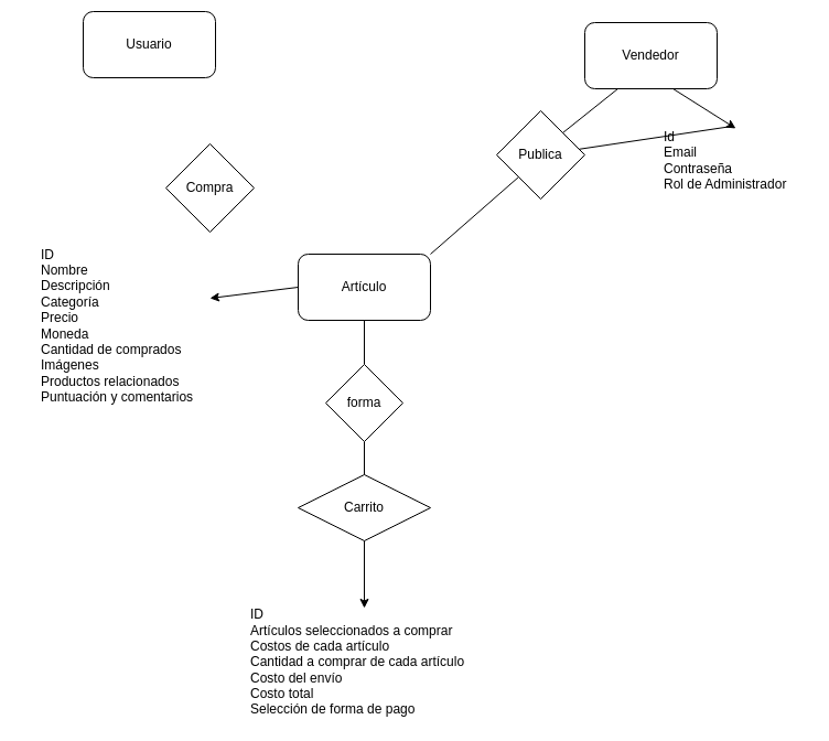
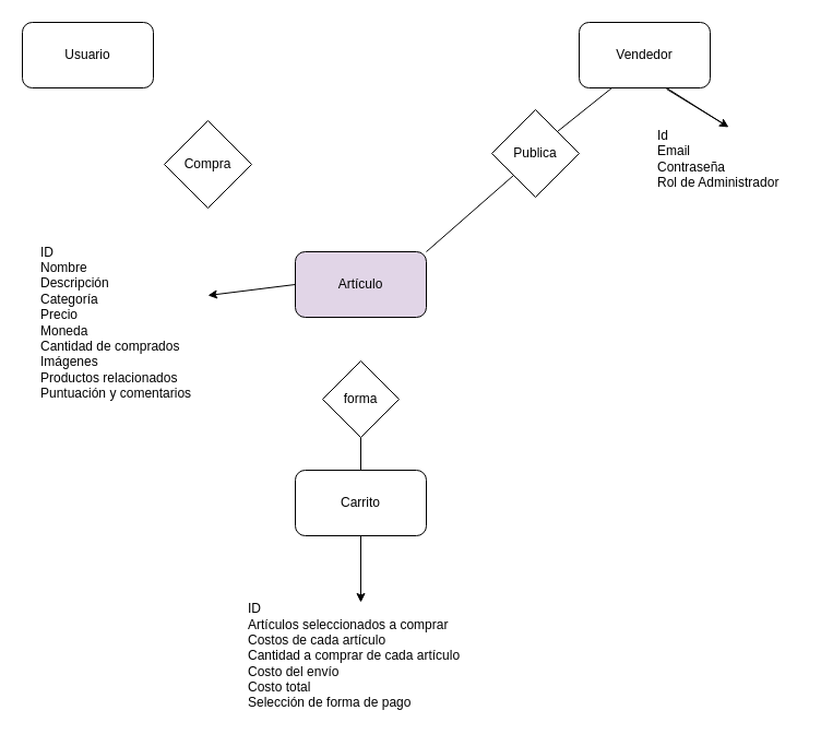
  <mxCell id="0" />
  <mxCell id="1" parent="0" />
- <mxCell id="2" value="Usuario" style="rounded=1;whiteSpace=wrap;html=1;" vertex="1" parent="1"><mxGeometry x="75" y="10" width="120" height="60" as="geometry" /></mxCell>
- <mxCell id="3" value="Artículo" style="rounded=1;whiteSpace=wrap;html=1;" vertex="1" parent="1"><mxGeometry x="270" y="230" width="120" height="60" as="geometry" /></mxCell>
+ <mxCell id="2" value="Usuario" style="rounded=1;whiteSpace=wrap;html=1;" vertex="1" parent="1"><mxGeometry x="20" y="20" width="120" height="60" as="geometry" /></mxCell>
+ <mxCell id="3" value="Artículo" style="rounded=1;whiteSpace=wrap;html=1;fillColor=#e1d5e7;" vertex="1" parent="1"><mxGeometry x="270" y="230" width="120" height="60" as="geometry" /></mxCell>
  <mxCell id="4" value="Vendedor" style="rounded=1;whiteSpace=wrap;html=1;" vertex="1" parent="1"><mxGeometry x="530" y="20" width="120" height="60" as="geometry" /></mxCell>
- <mxCell id="5" value="Carrito" style="rhombus;whiteSpace=wrap;html=1;" vertex="1" parent="1"><mxGeometry x="270" y="430" width="120" height="60" as="geometry" /></mxCell>
- <mxCell id="6" value="Compra" style="rhombus;whiteSpace=wrap;html=1;" vertex="1" parent="1"><mxGeometry x="150" y="130" width="80" height="80" as="geometry" /></mxCell>
+ <mxCell id="5" value="Carrito" style="rounded=1;whiteSpace=wrap;html=1;" vertex="1" parent="1"><mxGeometry x="270" y="430" width="120" height="60" as="geometry" /></mxCell>
+ <mxCell id="6" value="Compra" style="rhombus;whiteSpace=wrap;html=1;" vertex="1" parent="1"><mxGeometry x="150" y="110" width="80" height="80" as="geometry" /></mxCell>
  <mxCell id="7" value="Publica" style="rhombus;whiteSpace=wrap;html=1;" vertex="1" parent="1"><mxGeometry x="450" y="100" width="80" height="80" as="geometry" /></mxCell>
  <mxCell id="8" value="" style="endArrow=none;html=1;exitX=1;exitY=0;exitDx=0;exitDy=0;entryX=0;entryY=1;entryDx=0;entryDy=0;" edge="1" parent="1" source="3" target="7"><mxGeometry width="50" height="50" relative="1" as="geometry"><mxPoint x="320" y="190" as="sourcePoint" /><mxPoint x="370" y="140" as="targetPoint" /></mxGeometry></mxCell>
  <mxCell id="9" value="" style="endArrow=none;html=1;entryX=0.25;entryY=1;entryDx=0;entryDy=0;entryPerimeter=0;" edge="1" parent="1" target="4"><mxGeometry width="50" height="50" relative="1" as="geometry"><mxPoint x="510" y="120" as="sourcePoint" /><mxPoint x="560" y="70" as="targetPoint" /></mxGeometry></mxCell>
  <mxCell id="10" value="ID&lt;br&gt;Artículos seleccionados a comprar&lt;br&gt;Costos de cada artículo&lt;br&gt;Cantidad a comprar de cada artículo&lt;br&gt;Costo del envío&lt;br&gt;Costo total&lt;br&gt;Selección de forma de pago" style="text;html=1;align=left;verticalAlign=middle;resizable=0;points=[];autosize=1;strokeColor=none;" vertex="1" parent="1"><mxGeometry x="225" y="550" width="210" height="100" as="geometry" /></mxCell>
  <mxCell id="11" value="forma" style="rhombus;whiteSpace=wrap;html=1;" vertex="1" parent="1"><mxGeometry x="295" y="330" width="70" height="70" as="geometry" /></mxCell>
  <mxCell id="12" value="" style="endArrow=none;html=1;entryX=0.5;entryY=1;entryDx=0;entryDy=0;exitX=0.5;exitY=0;exitDx=0;exitDy=0;" edge="1" parent="1" source="5" target="11"><mxGeometry width="50" height="50" relative="1" as="geometry"><mxPoint x="320" y="440" as="sourcePoint" /><mxPoint x="370" y="390" as="targetPoint" /></mxGeometry></mxCell>
- <mxCell id="13" value="" style="endArrow=none;html=1;entryX=0.5;entryY=1;entryDx=0;entryDy=0;exitX=0.5;exitY=0;exitDx=0;exitDy=0;" edge="1" parent="1" source="11" target="3"><mxGeometry width="50" height="50" relative="1" as="geometry"><mxPoint x="270" y="360" as="sourcePoint" /><mxPoint x="320" y="310" as="targetPoint" /></mxGeometry></mxCell>
  <mxCell id="14" value="" style="endArrow=classic;html=1;exitX=0;exitY=0.5;exitDx=0;exitDy=0;" edge="1" parent="1" source="3"><mxGeometry width="50" height="50" relative="1" as="geometry"><mxPoint x="320" y="320" as="sourcePoint" /><mxPoint x="190" y="270" as="targetPoint" /></mxGeometry></mxCell>
  <mxCell id="15" value="ID&lt;br&gt;Nombre&lt;br&gt;Descripción&lt;br&gt;Categoría&lt;br&gt;Precio&lt;br&gt;Moneda&lt;br&gt;Cantidad de comprados&lt;br&gt;Imágenes&lt;br&gt;Productos relacionados&lt;br&gt;Puntuación y comentarios" style="text;html=1;align=left;verticalAlign=middle;resizable=0;points=[];autosize=1;strokeColor=none;" vertex="1" parent="1"><mxGeometry x="35" y="220" width="150" height="150" as="geometry" /></mxCell>
  <mxCell id="16" value="Id&amp;nbsp;&lt;br&gt;Email&lt;br&gt;Contraseña&lt;br&gt;Rol de Administrador" style="text;html=1;align=left;verticalAlign=middle;resizable=0;points=[];autosize=1;strokeColor=none;" vertex="1" parent="1"><mxGeometry x="600" y="115" width="130" height="60" as="geometry" /></mxCell>
- <mxCell id="17" value="" style="endArrow=none;html=1;exitX=0.492;exitY=-0.017;exitDx=0;exitDy=0;exitPerimeter=0;" edge="1" parent="1" source="16" target="7"><mxGeometry width="50" height="50" relative="1" as="geometry"><mxPoint x="570" y="150" as="sourcePoint" /><mxPoint x="620" y="100" as="targetPoint" /></mxGeometry></mxCell>
+ <mxCell id="17" value="" style="endArrow=none;html=1;entryX=0.667;entryY=1.017;entryDx=0;entryDy=0;entryPerimeter=0;exitX=0.492;exitY=-0.017;exitDx=0;exitDy=0;exitPerimeter=0;" edge="1" parent="1" source="16" target="4"><mxGeometry width="50" height="50" relative="1" as="geometry"><mxPoint x="570" y="150" as="sourcePoint" /><mxPoint x="620" y="100" as="targetPoint" /></mxGeometry></mxCell>
  <mxCell id="18" value="" style="endArrow=classic;html=1;entryX=0.515;entryY=0.017;entryDx=0;entryDy=0;entryPerimeter=0;" edge="1" parent="1" target="16"><mxGeometry width="50" height="50" relative="1" as="geometry"><mxPoint x="610" y="80" as="sourcePoint" /><mxPoint x="640" y="65" as="targetPoint" /></mxGeometry></mxCell>
  <mxCell id="19" value="" style="endArrow=classic;html=1;exitX=0.5;exitY=1;exitDx=0;exitDy=0;entryX=0.5;entryY=0.01;entryDx=0;entryDy=0;entryPerimeter=0;" edge="1" parent="1" source="5" target="10"><mxGeometry width="50" height="50" relative="1" as="geometry"><mxPoint x="320" y="540" as="sourcePoint" /><mxPoint x="370" y="490" as="targetPoint" /></mxGeometry></mxCell>
